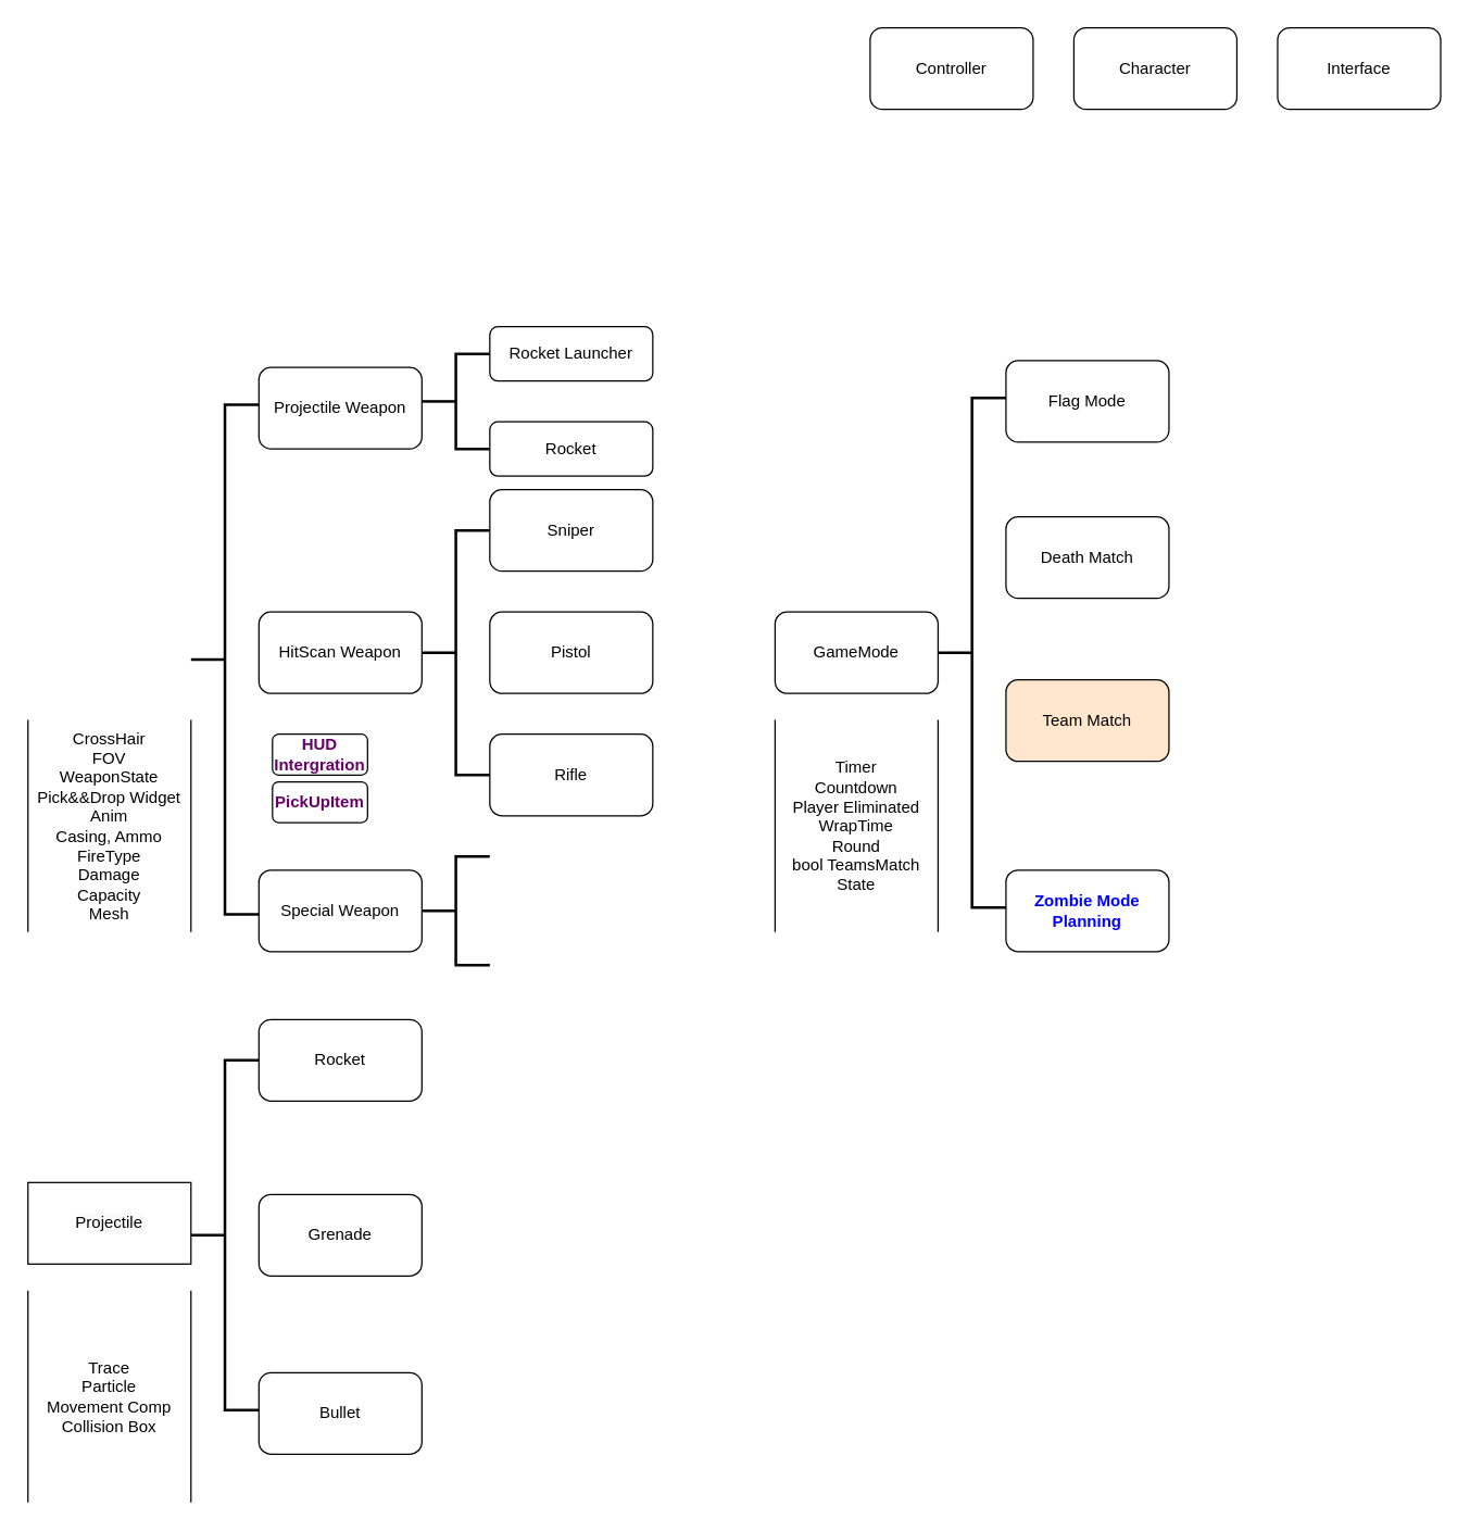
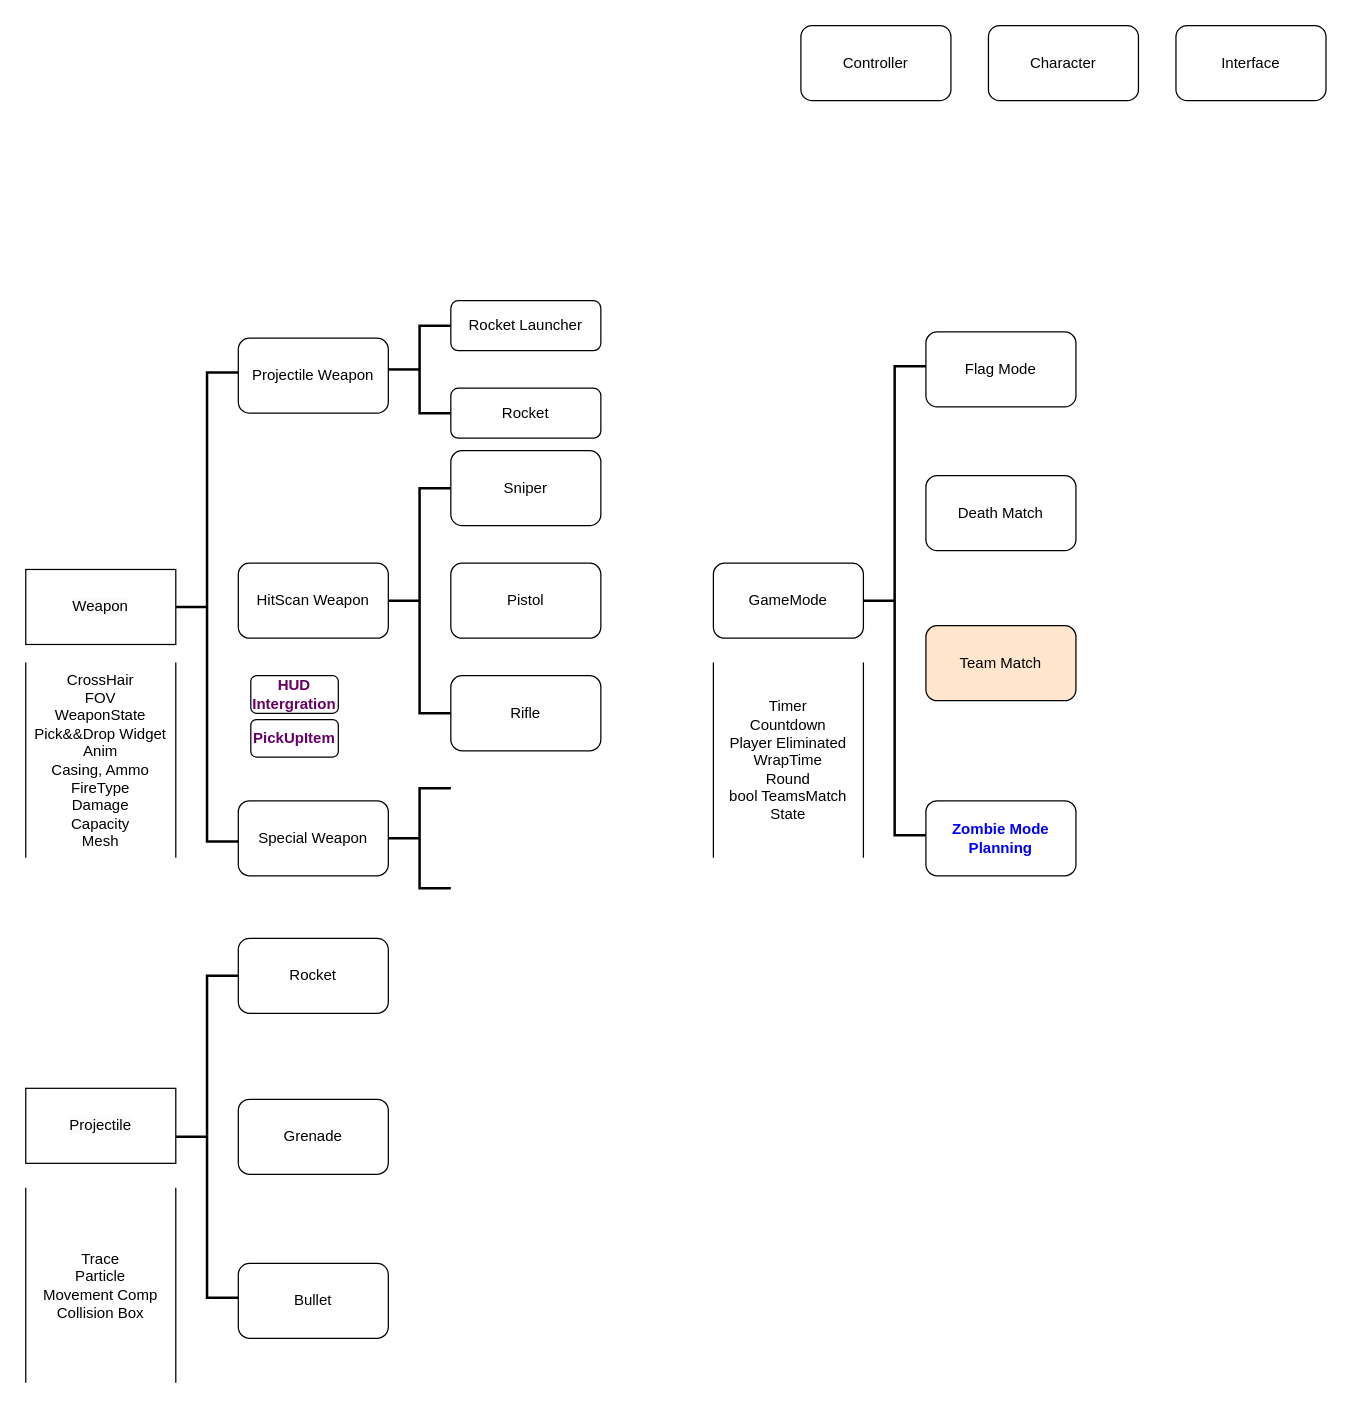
  <mxCell id="0" />
  <mxCell id="1" parent="0" />
  <mxCell id="2" value="Character" style="rounded=1;whiteSpace=wrap;html=1;" parent="1" vertex="1"><mxGeometry x="790" y="20" width="120" height="60" as="geometry" /></mxCell>
  <mxCell id="3" value="&lt;font style=&quot;color: rgb(102, 0, 102);&quot;&gt;HUD Intergration&lt;/font&gt;" style="rounded=1;whiteSpace=wrap;html=1;fontColor=#33FF33;fontStyle=1" parent="1" vertex="1"><mxGeometry x="200" y="540" width="70" height="30" as="geometry" /></mxCell>
  <mxCell id="4" value="Interface" style="rounded=1;whiteSpace=wrap;html=1;" parent="1" vertex="1"><mxGeometry x="940" y="20" width="120" height="60" as="geometry" /></mxCell>
  <mxCell id="5" value="GameMode" style="rounded=1;whiteSpace=wrap;html=1;" parent="1" vertex="1"><mxGeometry x="570" y="450" width="120" height="60" as="geometry" /></mxCell>
  <mxCell id="6" value="Controller" style="rounded=1;whiteSpace=wrap;html=1;" parent="1" vertex="1"><mxGeometry x="640" y="20" width="120" height="60" as="geometry" /></mxCell>
  <mxCell id="7" value="&lt;font style=&quot;color: rgb(102, 0, 102);&quot;&gt;PickUpItem&lt;/font&gt;" style="rounded=1;whiteSpace=wrap;html=1;fontColor=#33FF33;fontStyle=1" parent="1" vertex="1"><mxGeometry x="200" y="575" width="70" height="30" as="geometry" /></mxCell>
+ <mxCell id="8" value="&lt;span style=&quot;color: rgb(0, 0, 0); font-family: Helvetica; font-size: 12px; font-style: normal; font-variant-ligatures: normal; font-variant-caps: normal; font-weight: 400; letter-spacing: normal; orphans: 2; text-align: center; text-indent: 0px; text-transform: none; widows: 2; word-spacing: 0px; -webkit-text-stroke-width: 0px; white-space: normal; background-color: rgb(251, 251, 251); text-decoration-thickness: initial; text-decoration-style: initial; text-decoration-color: initial; float: none; display: inline !important;&quot;&gt;Weapon&lt;/span&gt;" style="rounded=0;whiteSpace=wrap;html=1;" vertex="1" parent="1"><mxGeometry x="20" y="455" width="120" height="60" as="geometry" /></mxCell>
  <mxCell id="9" value="" style="strokeWidth=2;html=1;shape=mxgraph.flowchart.annotation_2;align=left;labelPosition=right;pointerEvents=1;" vertex="1" parent="1"><mxGeometry x="140" y="297.5" width="50" height="375" as="geometry" /></mxCell>
  <mxCell id="10" value="Projectile Weapon" style="rounded=1;whiteSpace=wrap;html=1;" vertex="1" parent="1"><mxGeometry x="190" y="270" width="120" height="60" as="geometry" /></mxCell>
  <mxCell id="11" value="HitScan Weapon" style="rounded=1;whiteSpace=wrap;html=1;" vertex="1" parent="1"><mxGeometry x="190" y="450" width="120" height="60" as="geometry" /></mxCell>
  <mxCell id="12" value="Special Weapon" style="rounded=1;whiteSpace=wrap;html=1;" vertex="1" parent="1"><mxGeometry x="190" y="640" width="120" height="60" as="geometry" /></mxCell>
  <mxCell id="13" value="CrossHair&lt;div&gt;FOV&lt;/div&gt;&lt;div&gt;WeaponState&lt;/div&gt;&lt;div&gt;Pick&amp;amp;&amp;amp;Drop Widget&lt;/div&gt;&lt;div&gt;Anim&lt;/div&gt;&lt;div&gt;Casing, Ammo&lt;/div&gt;&lt;div&gt;FireType&lt;/div&gt;&lt;div&gt;Damage&lt;/div&gt;&lt;div&gt;Capacity&lt;/div&gt;&lt;div&gt;Mesh&lt;/div&gt;" style="shape=partialRectangle;whiteSpace=wrap;html=1;top=0;bottom=0;fillColor=none;" vertex="1" parent="1"><mxGeometry x="20" y="530" width="120" height="155" as="geometry" /></mxCell>
  <mxCell id="14" value="" style="strokeWidth=2;html=1;shape=mxgraph.flowchart.annotation_2;align=left;labelPosition=right;pointerEvents=1;" vertex="1" parent="1"><mxGeometry x="310" y="260" width="50" height="70" as="geometry" /></mxCell>
  <mxCell id="15" value="" style="strokeWidth=2;html=1;shape=mxgraph.flowchart.annotation_2;align=left;labelPosition=right;pointerEvents=1;" vertex="1" parent="1"><mxGeometry x="310" y="390" width="50" height="180" as="geometry" /></mxCell>
  <mxCell id="16" value="" style="strokeWidth=2;html=1;shape=mxgraph.flowchart.annotation_2;align=left;labelPosition=right;pointerEvents=1;" vertex="1" parent="1"><mxGeometry x="310" y="630" width="50" height="80" as="geometry" /></mxCell>
  <mxCell id="17" value="Rocket Launcher" style="rounded=1;whiteSpace=wrap;html=1;" vertex="1" parent="1"><mxGeometry x="360" y="240" width="120" height="40" as="geometry" /></mxCell>
  <mxCell id="18" value="Sniper" style="rounded=1;whiteSpace=wrap;html=1;" vertex="1" parent="1"><mxGeometry x="360" y="360" width="120" height="60" as="geometry" /></mxCell>
  <mxCell id="19" value="Pistol" style="rounded=1;whiteSpace=wrap;html=1;" vertex="1" parent="1"><mxGeometry x="360" y="450" width="120" height="60" as="geometry" /></mxCell>
  <mxCell id="20" value="Rifle" style="rounded=1;whiteSpace=wrap;html=1;" vertex="1" parent="1"><mxGeometry x="360" y="540" width="120" height="60" as="geometry" /></mxCell>
  <mxCell id="21" value="Rocket" style="rounded=1;whiteSpace=wrap;html=1;" vertex="1" parent="1"><mxGeometry x="360" y="310" width="120" height="40" as="geometry" /></mxCell>
  <mxCell id="22" value="&lt;span style=&quot;color: rgb(0, 0, 0); font-family: Helvetica; font-size: 12px; font-style: normal; font-variant-ligatures: normal; font-variant-caps: normal; font-weight: 400; letter-spacing: normal; orphans: 2; text-align: center; text-indent: 0px; text-transform: none; widows: 2; word-spacing: 0px; -webkit-text-stroke-width: 0px; white-space: normal; background-color: rgb(251, 251, 251); text-decoration-thickness: initial; text-decoration-style: initial; text-decoration-color: initial; float: none; display: inline !important;&quot;&gt;Projectile&lt;/span&gt;" style="rounded=0;whiteSpace=wrap;html=1;" vertex="1" parent="1"><mxGeometry x="20" y="870" width="120" height="60" as="geometry" /></mxCell>
  <mxCell id="23" value="" style="strokeWidth=2;html=1;shape=mxgraph.flowchart.annotation_2;align=left;labelPosition=right;pointerEvents=1;" vertex="1" parent="1"><mxGeometry x="140" y="780" width="50" height="257.5" as="geometry" /></mxCell>
  <mxCell id="24" value="Rocket" style="rounded=1;whiteSpace=wrap;html=1;" vertex="1" parent="1"><mxGeometry x="190" y="750" width="120" height="60" as="geometry" /></mxCell>
  <mxCell id="25" value="Grenade" style="rounded=1;whiteSpace=wrap;html=1;" vertex="1" parent="1"><mxGeometry x="190" y="878.75" width="120" height="60" as="geometry" /></mxCell>
  <mxCell id="26" value="Bullet" style="rounded=1;whiteSpace=wrap;html=1;" vertex="1" parent="1"><mxGeometry x="190" y="1010" width="120" height="60" as="geometry" /></mxCell>
  <mxCell id="27" value="Trace&lt;div&gt;Particle&lt;/div&gt;&lt;div&gt;Movement Comp&lt;/div&gt;&lt;div&gt;Collision Box&lt;/div&gt;" style="shape=partialRectangle;whiteSpace=wrap;html=1;top=0;bottom=0;fillColor=none;" vertex="1" parent="1"><mxGeometry x="20" y="950" width="120" height="155" as="geometry" /></mxCell>
  <mxCell id="28" value="" style="strokeWidth=2;html=1;shape=mxgraph.flowchart.annotation_2;align=left;labelPosition=right;pointerEvents=1;" vertex="1" parent="1"><mxGeometry x="690" y="292.5" width="50" height="375" as="geometry" /></mxCell>
  <mxCell id="29" value="Flag Mode" style="rounded=1;whiteSpace=wrap;html=1;" vertex="1" parent="1"><mxGeometry x="740" y="265" width="120" height="60" as="geometry" /></mxCell>
  <mxCell id="30" value="Death Match" style="rounded=1;whiteSpace=wrap;html=1;" vertex="1" parent="1"><mxGeometry x="740" y="380" width="120" height="60" as="geometry" /></mxCell>
  <mxCell id="31" value="Team Match" style="rounded=1;whiteSpace=wrap;html=1;fillColor=#ffe6cc;" vertex="1" parent="1"><mxGeometry x="740" y="500" width="120" height="60" as="geometry" /></mxCell>
  <mxCell id="32" value="&lt;font color=&quot;#0000ff&quot;&gt;&lt;b&gt;Zombie Mode&lt;/b&gt;&lt;/font&gt;&lt;div&gt;&lt;font color=&quot;#0000ff&quot;&gt;&lt;b&gt;Planning&lt;/b&gt;&lt;/font&gt;&lt;/div&gt;" style="rounded=1;whiteSpace=wrap;html=1;" vertex="1" parent="1"><mxGeometry x="740" y="640" width="120" height="60" as="geometry" /></mxCell>
  <mxCell id="33" value="Timer&lt;div&gt;Countdown&lt;br&gt;&lt;div&gt;Player Eliminated&lt;/div&gt;&lt;div&gt;WrapTime&lt;/div&gt;&lt;div&gt;Round&lt;/div&gt;&lt;div&gt;bool TeamsMatch&lt;/div&gt;&lt;div&gt;State&lt;/div&gt;&lt;/div&gt;" style="shape=partialRectangle;whiteSpace=wrap;html=1;top=0;bottom=0;fillColor=none;" vertex="1" parent="1"><mxGeometry x="570" y="530" width="120" height="155" as="geometry" /></mxCell>
